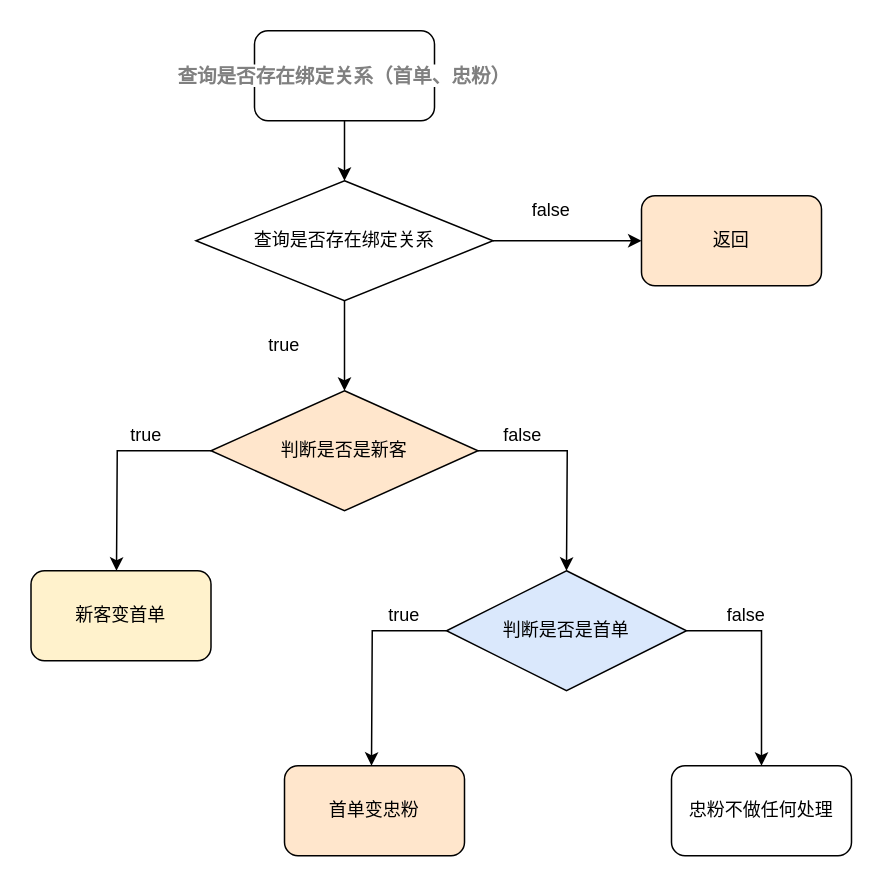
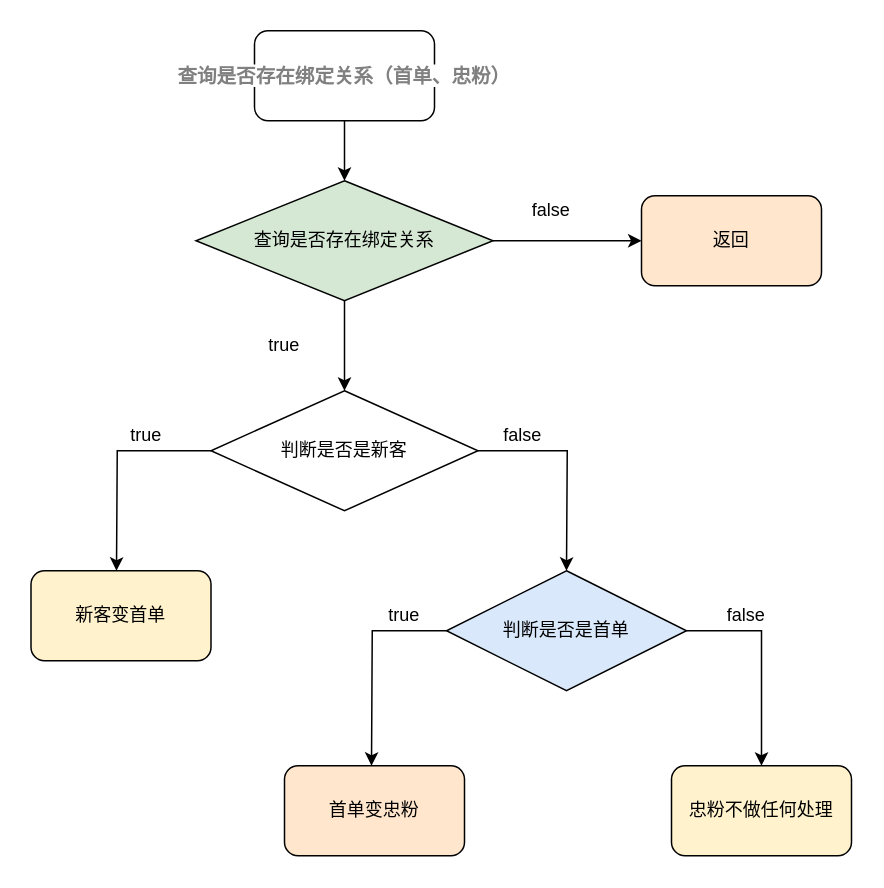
  <mxCell id="0" />
  <mxCell id="1" parent="0" />
  <mxCell id="2" style="edgeStyle=orthogonalEdgeStyle;rounded=0;orthogonalLoop=1;jettySize=auto;html=1;" edge="1" parent="1" source="3"><mxGeometry relative="1" as="geometry"><mxPoint x="229" y="120" as="targetPoint" /></mxGeometry></mxCell>
  <mxCell id="3" value="&lt;pre style=&quot;background-color: rgb(255 , 255 , 255) ; font-family: &amp;#34;arial unicode ms&amp;#34; ; font-size: 9.8pt&quot;&gt;&lt;font color=&quot;#808080&quot;&gt;&lt;b&gt;查询是否存在绑定关系（首单、忠粉）&lt;/b&gt;&lt;/font&gt;&lt;/pre&gt;" style="rounded=1;whiteSpace=wrap;html=1;" vertex="1" parent="1"><mxGeometry x="169" y="20" width="120" height="60" as="geometry" /></mxCell>
  <mxCell id="4" style="edgeStyle=orthogonalEdgeStyle;rounded=0;orthogonalLoop=1;jettySize=auto;html=1;" edge="1" parent="1" source="6"><mxGeometry relative="1" as="geometry"><mxPoint x="427" y="160" as="targetPoint" /></mxGeometry></mxCell>
  <mxCell id="5" style="edgeStyle=orthogonalEdgeStyle;rounded=0;orthogonalLoop=1;jettySize=auto;html=1;" edge="1" parent="1" source="6"><mxGeometry relative="1" as="geometry"><mxPoint x="229" y="260" as="targetPoint" /></mxGeometry></mxCell>
- <mxCell id="6" value="查询是否存在绑定关系" style="rhombus;whiteSpace=wrap;html=1;" vertex="1" parent="1"><mxGeometry x="130" y="120" width="198" height="80" as="geometry" /></mxCell>
+ <mxCell id="6" value="查询是否存在绑定关系" style="rhombus;whiteSpace=wrap;html=1;fillColor=#d5e8d4;" vertex="1" parent="1"><mxGeometry x="130" y="120" width="198" height="80" as="geometry" /></mxCell>
  <mxCell id="7" value="false" style="text;html=1;strokeColor=none;fillColor=none;align=center;verticalAlign=middle;whiteSpace=wrap;rounded=0;" vertex="1" parent="1"><mxGeometry x="347" y="130" width="40" height="20" as="geometry" /></mxCell>
  <mxCell id="8" value="返回" style="rounded=1;whiteSpace=wrap;html=1;fillColor=#ffe6cc;" vertex="1" parent="1"><mxGeometry x="427" y="130" width="120" height="60" as="geometry" /></mxCell>
  <mxCell id="9" value="true" style="text;html=1;strokeColor=none;fillColor=none;align=center;verticalAlign=middle;whiteSpace=wrap;rounded=0;" vertex="1" parent="1"><mxGeometry x="169" y="220" width="40" height="20" as="geometry" /></mxCell>
  <mxCell id="10" style="edgeStyle=orthogonalEdgeStyle;rounded=0;orthogonalLoop=1;jettySize=auto;html=1;" edge="1" parent="1" source="12"><mxGeometry relative="1" as="geometry"><mxPoint x="377" y="380" as="targetPoint" /></mxGeometry></mxCell>
  <mxCell id="11" style="edgeStyle=orthogonalEdgeStyle;rounded=0;orthogonalLoop=1;jettySize=auto;html=1;" edge="1" parent="1" source="12"><mxGeometry relative="1" as="geometry"><mxPoint x="77" y="380" as="targetPoint" /></mxGeometry></mxCell>
- <mxCell id="12" value="判断是否是新客" style="rhombus;whiteSpace=wrap;html=1;fillColor=#ffe6cc;" vertex="1" parent="1"><mxGeometry x="140" y="260" width="178" height="80" as="geometry" /></mxCell>
+ <mxCell id="12" value="判断是否是新客" style="rhombus;whiteSpace=wrap;html=1;" vertex="1" parent="1"><mxGeometry x="140" y="260" width="178" height="80" as="geometry" /></mxCell>
  <mxCell id="13" value="新客变首单" style="rounded=1;whiteSpace=wrap;html=1;fillColor=#fff2cc;" vertex="1" parent="1"><mxGeometry x="20" y="380" width="120" height="60" as="geometry" /></mxCell>
  <mxCell id="14" style="edgeStyle=orthogonalEdgeStyle;rounded=0;orthogonalLoop=1;jettySize=auto;html=1;" edge="1" parent="1" source="16"><mxGeometry relative="1" as="geometry"><mxPoint x="247" y="510" as="targetPoint" /></mxGeometry></mxCell>
  <mxCell id="15" style="edgeStyle=orthogonalEdgeStyle;rounded=0;orthogonalLoop=1;jettySize=auto;html=1;" edge="1" parent="1" source="16"><mxGeometry relative="1" as="geometry"><mxPoint x="507" y="510" as="targetPoint" /><Array as="points"><mxPoint x="507" y="420" /><mxPoint x="507" y="510" /></Array></mxGeometry></mxCell>
  <mxCell id="16" value="判断是否是首单" style="rhombus;whiteSpace=wrap;html=1;fillColor=#dae8fc;" vertex="1" parent="1"><mxGeometry x="297" y="380" width="160" height="80" as="geometry" /></mxCell>
  <mxCell id="17" value="false" style="text;html=1;strokeColor=none;fillColor=none;align=center;verticalAlign=middle;whiteSpace=wrap;rounded=0;" vertex="1" parent="1"><mxGeometry x="328" y="280" width="40" height="20" as="geometry" /></mxCell>
  <mxCell id="18" value="true" style="text;html=1;strokeColor=none;fillColor=none;align=center;verticalAlign=middle;whiteSpace=wrap;rounded=0;" vertex="1" parent="1"><mxGeometry x="77" y="280" width="40" height="20" as="geometry" /></mxCell>
  <mxCell id="19" value="true" style="text;html=1;strokeColor=none;fillColor=none;align=center;verticalAlign=middle;whiteSpace=wrap;rounded=0;" vertex="1" parent="1"><mxGeometry x="249" y="400" width="40" height="20" as="geometry" /></mxCell>
  <mxCell id="20" value="false" style="text;html=1;strokeColor=none;fillColor=none;align=center;verticalAlign=middle;whiteSpace=wrap;rounded=0;" vertex="1" parent="1"><mxGeometry x="477" y="400" width="40" height="20" as="geometry" /></mxCell>
  <mxCell id="21" value="首单变忠粉" style="rounded=1;whiteSpace=wrap;html=1;fillColor=#ffe6cc;" vertex="1" parent="1"><mxGeometry x="189" y="510" width="120" height="60" as="geometry" /></mxCell>
- <mxCell id="22" value="忠粉不做任何处理" style="rounded=1;whiteSpace=wrap;html=1;" vertex="1" parent="1"><mxGeometry x="447" y="510" width="120" height="60" as="geometry" /></mxCell>
+ <mxCell id="22" value="忠粉不做任何处理" style="rounded=1;whiteSpace=wrap;html=1;fillColor=#fff2cc;" vertex="1" parent="1"><mxGeometry x="447" y="510" width="120" height="60" as="geometry" /></mxCell>
